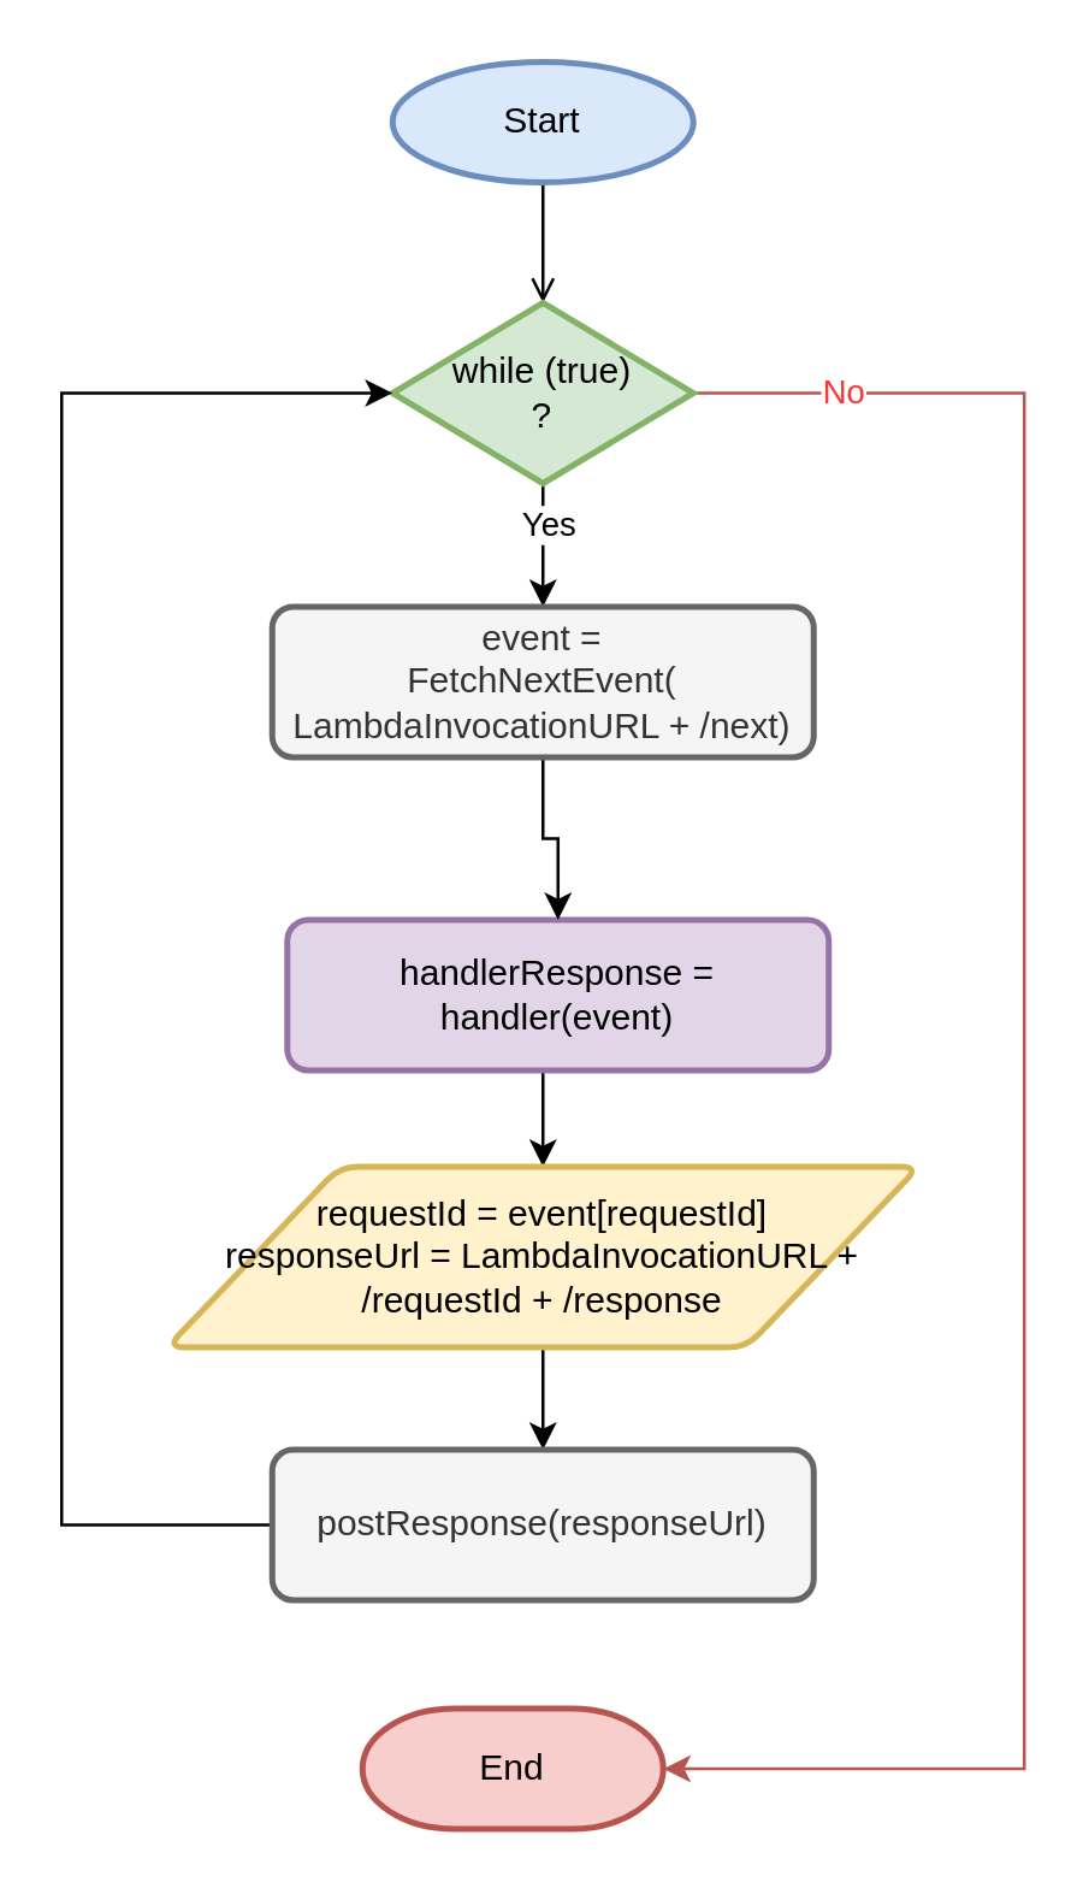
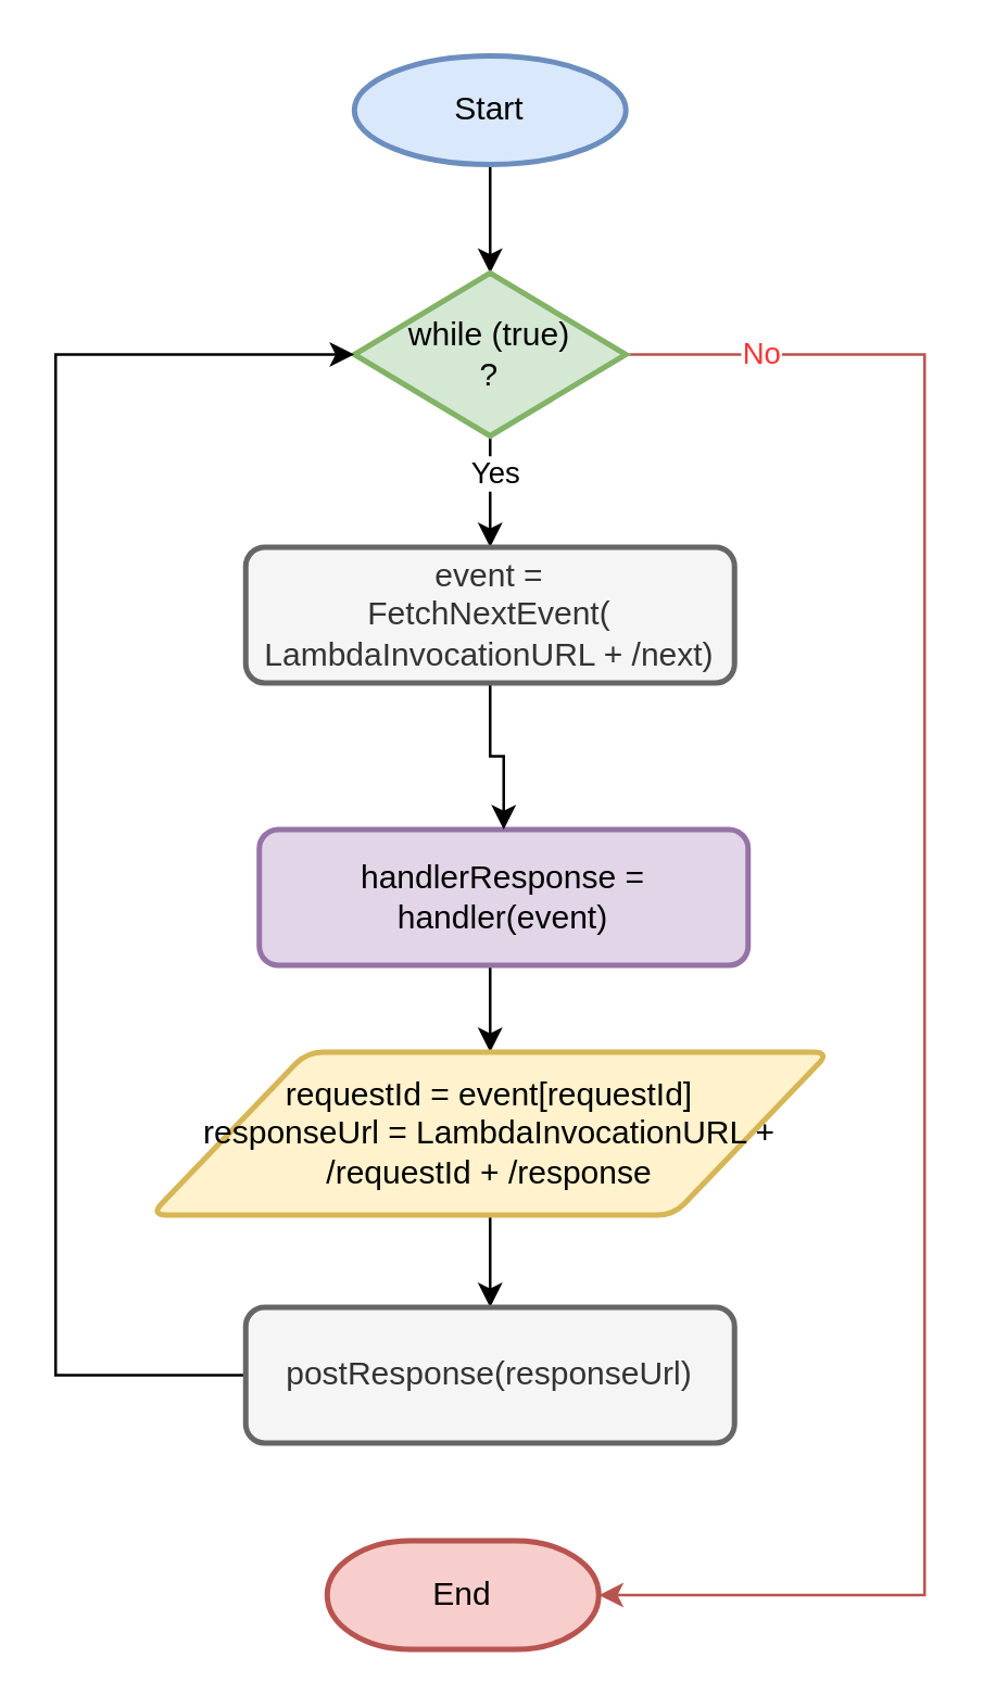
  <mxCell id="0" />
  <mxCell id="1" parent="0" />
- <mxCell id="2" style="edgeStyle=orthogonalEdgeStyle;rounded=0;orthogonalLoop=1;jettySize=auto;html=1;exitX=0.5;exitY=1;exitDx=0;exitDy=0;exitPerimeter=0;entryX=0.5;entryY=0;entryDx=0;entryDy=0;entryPerimeter=0;endArrow=open;" edge="1" parent="1" source="3" target="8"><mxGeometry relative="1" as="geometry" /></mxCell>
+ <mxCell id="2" style="edgeStyle=orthogonalEdgeStyle;rounded=0;orthogonalLoop=1;jettySize=auto;html=1;exitX=0.5;exitY=1;exitDx=0;exitDy=0;exitPerimeter=0;entryX=0.5;entryY=0;entryDx=0;entryDy=0;entryPerimeter=0;" edge="1" parent="1" source="3" target="8"><mxGeometry relative="1" as="geometry" /></mxCell>
  <mxCell id="3" value="Start" style="strokeWidth=2;html=1;shape=mxgraph.flowchart.start_1;whiteSpace=wrap;fillColor=#dae8fc;strokeColor=#6c8ebf;" vertex="1" parent="1"><mxGeometry x="130" y="20" width="100" height="40" as="geometry" /></mxCell>
  <mxCell id="4" style="edgeStyle=orthogonalEdgeStyle;rounded=0;orthogonalLoop=1;jettySize=auto;html=1;exitX=0.5;exitY=1;exitDx=0;exitDy=0;exitPerimeter=0;entryX=0.5;entryY=0;entryDx=0;entryDy=0;" edge="1" parent="1" source="8" target="13"><mxGeometry relative="1" as="geometry" /></mxCell>
  <mxCell id="5" value="Yes" style="edgeLabel;html=1;align=center;verticalAlign=middle;resizable=0;points=[];" vertex="1" connectable="0" parent="4"><mxGeometry x="-0.351" y="1" relative="1" as="geometry"><mxPoint as="offset" /></mxGeometry></mxCell>
  <mxCell id="6" style="edgeStyle=orthogonalEdgeStyle;rounded=0;orthogonalLoop=1;jettySize=auto;html=1;exitX=1;exitY=0.5;exitDx=0;exitDy=0;exitPerimeter=0;entryX=1;entryY=0.5;entryDx=0;entryDy=0;entryPerimeter=0;fillColor=#f8cecc;strokeColor=#b85450;" edge="1" parent="1" source="8" target="9"><mxGeometry relative="1" as="geometry"><Array as="points"><mxPoint x="340" y="130" /><mxPoint x="340" y="587" /></Array></mxGeometry></mxCell>
  <mxCell id="7" value="&lt;font color=&quot;#ff3333&quot;&gt;No&lt;/font&gt;" style="edgeLabel;html=1;align=center;verticalAlign=middle;resizable=0;points=[];" vertex="1" connectable="0" parent="6"><mxGeometry x="-0.858" y="1" relative="1" as="geometry"><mxPoint as="offset" /></mxGeometry></mxCell>
  <mxCell id="8" value="while (true)&lt;br&gt;?" style="strokeWidth=2;html=1;shape=mxgraph.flowchart.decision;whiteSpace=wrap;fillColor=#d5e8d4;strokeColor=#82b366;" vertex="1" parent="1"><mxGeometry x="130" y="100" width="100" height="60" as="geometry" /></mxCell>
  <mxCell id="9" value="End" style="strokeWidth=2;html=1;shape=mxgraph.flowchart.terminator;whiteSpace=wrap;fillColor=#f8cecc;strokeColor=#b85450;" vertex="1" parent="1"><mxGeometry x="120" y="567" width="100" height="40" as="geometry" /></mxCell>
  <mxCell id="10" style="edgeStyle=orthogonalEdgeStyle;rounded=0;orthogonalLoop=1;jettySize=auto;html=1;exitX=0.5;exitY=1;exitDx=0;exitDy=0;entryX=0.5;entryY=0;entryDx=0;entryDy=0;" edge="1" parent="1" source="11" target="15"><mxGeometry relative="1" as="geometry" /></mxCell>
  <mxCell id="11" value="handlerResponse = handler(event)" style="rounded=1;whiteSpace=wrap;html=1;absoluteArcSize=1;arcSize=14;strokeWidth=2;fillColor=#e1d5e7;strokeColor=#9673a6;" vertex="1" parent="1"><mxGeometry x="95" y="305" width="180" height="50" as="geometry" /></mxCell>
  <mxCell id="12" style="edgeStyle=orthogonalEdgeStyle;rounded=0;orthogonalLoop=1;jettySize=auto;html=1;exitX=0.5;exitY=1;exitDx=0;exitDy=0;entryX=0.5;entryY=0;entryDx=0;entryDy=0;" edge="1" parent="1" source="13" target="11"><mxGeometry relative="1" as="geometry" /></mxCell>
  <mxCell id="13" value="event = &lt;br&gt;FetchNextEvent( LambdaInvocationURL + /next)" style="rounded=1;whiteSpace=wrap;html=1;absoluteArcSize=1;arcSize=14;strokeWidth=2;fillColor=#f5f5f5;strokeColor=#666666;fontColor=#333333;" vertex="1" parent="1"><mxGeometry x="90" y="201" width="180" height="50" as="geometry" /></mxCell>
  <mxCell id="14" style="edgeStyle=orthogonalEdgeStyle;rounded=0;orthogonalLoop=1;jettySize=auto;html=1;exitX=0.5;exitY=1;exitDx=0;exitDy=0;entryX=0.5;entryY=0;entryDx=0;entryDy=0;" edge="1" parent="1" source="15" target="17"><mxGeometry relative="1" as="geometry" /></mxCell>
  <mxCell id="15" value="requestId = event[requestId]&lt;br&gt;responseUrl = LambdaInvocationURL + /requestId + /response" style="shape=parallelogram;html=1;strokeWidth=2;perimeter=parallelogramPerimeter;whiteSpace=wrap;rounded=1;arcSize=12;size=0.23;fillColor=#fff2cc;strokeColor=#d6b656;" vertex="1" parent="1"><mxGeometry x="55" y="387" width="250" height="60" as="geometry" /></mxCell>
  <mxCell id="16" style="edgeStyle=orthogonalEdgeStyle;rounded=0;orthogonalLoop=1;jettySize=auto;html=1;" edge="1" parent="1" source="17" target="8"><mxGeometry relative="1" as="geometry"><Array as="points"><mxPoint x="20" y="506" /><mxPoint x="20" y="130" /></Array></mxGeometry></mxCell>
  <mxCell id="17" value="postResponse(responseUrl)" style="rounded=1;whiteSpace=wrap;html=1;absoluteArcSize=1;arcSize=14;strokeWidth=2;fillColor=#f5f5f5;strokeColor=#666666;fontColor=#333333;" vertex="1" parent="1"><mxGeometry x="90" y="481" width="180" height="50" as="geometry" /></mxCell>
